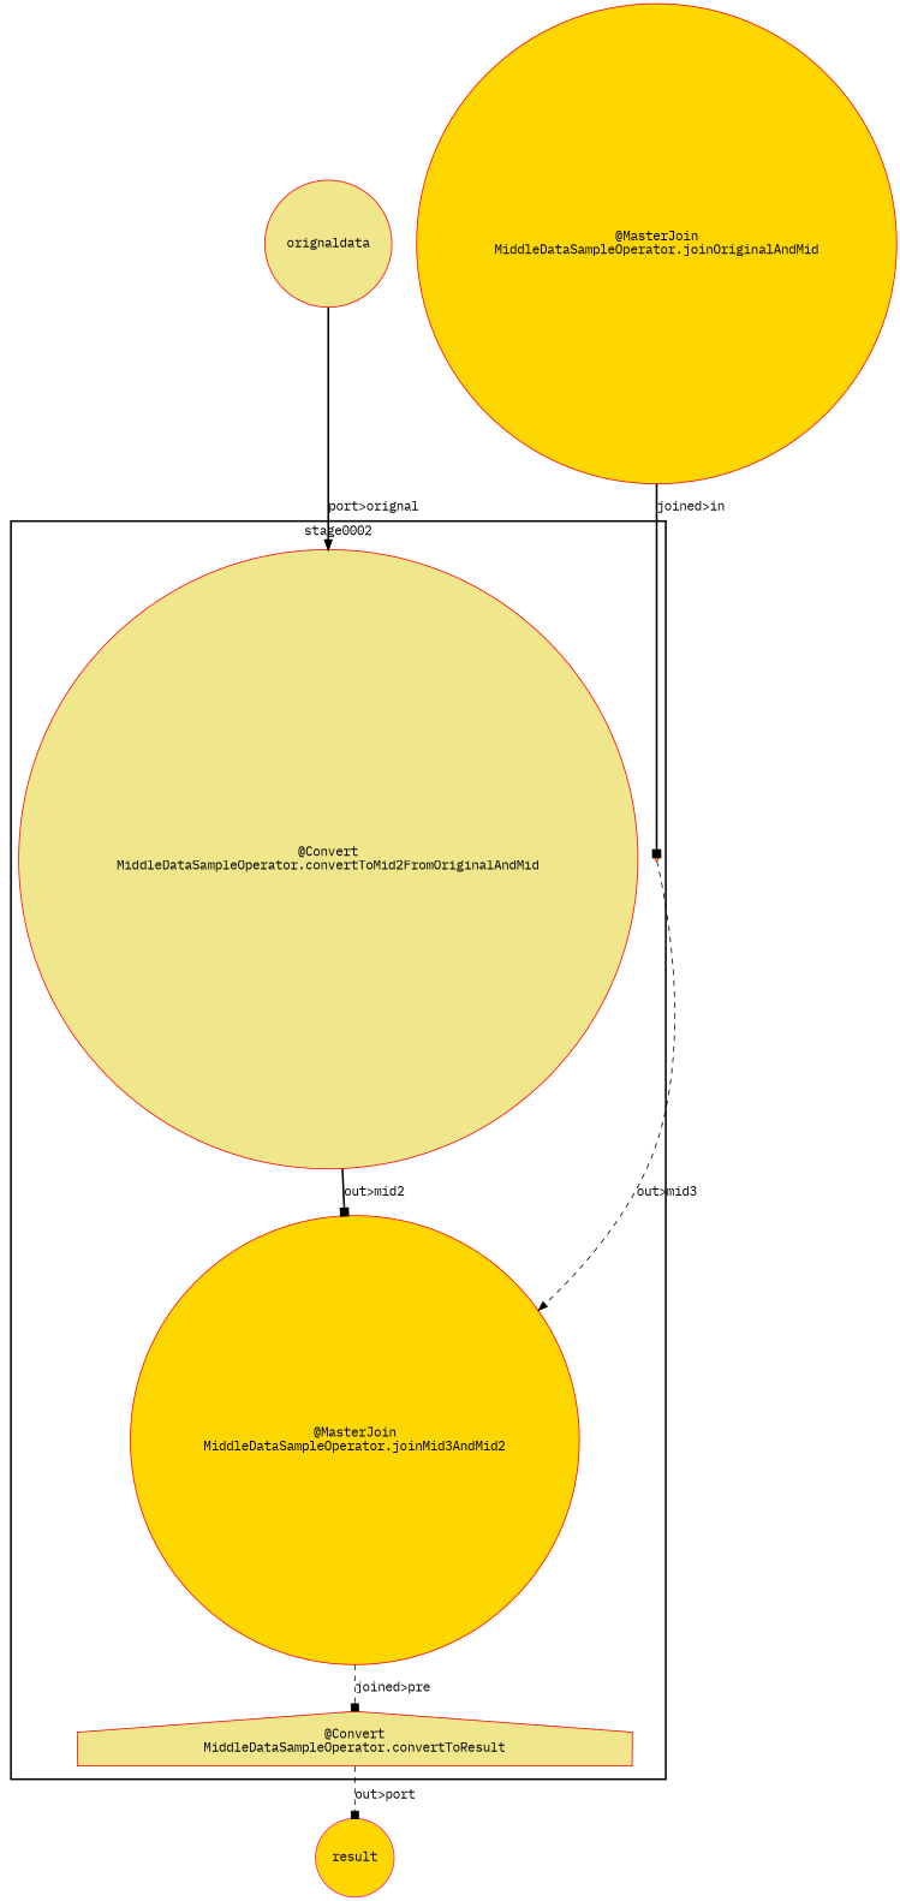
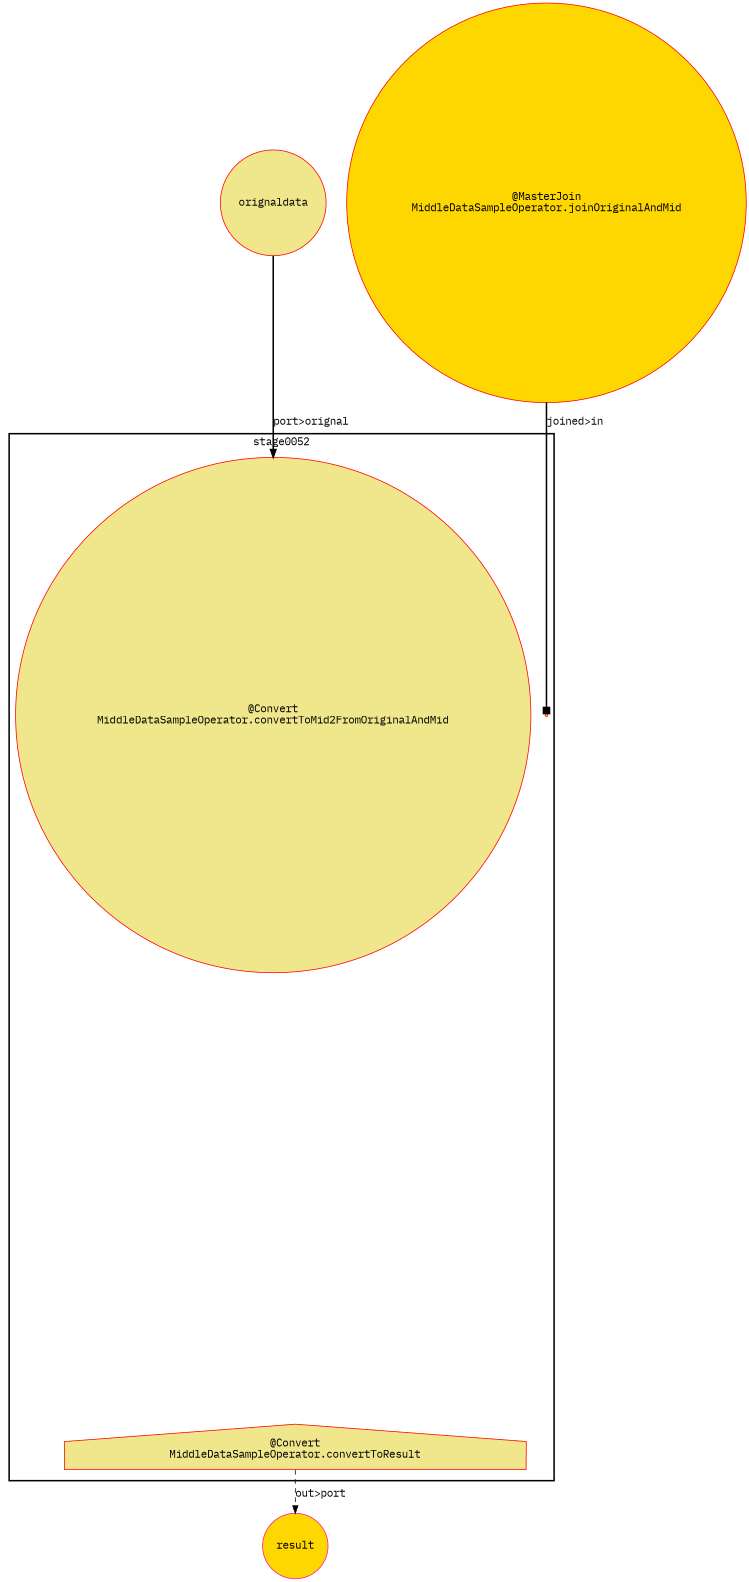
  digraph {
    fontname="IBM Plex Mono"
    node [color=red fillcolor=gold fontname="IBM Plex Mono" shape=circle style=filled]
    edge [arrowhead=normal fontname="IBM Plex Mono" style=dashed]
    n1 [fillcolor=khaki label="@Convert\nMiddleDataSampleOperator.convertToResult" shape=house]
-   n2 [label="@MasterJoin\nMiddleDataSampleOperator.joinMid3AndMid2"]
    "731914b6-85c1-4146-b26b-c26dde1b41b2" [shape=point]
    n4 [fillcolor=khaki label="@Convert\nMiddleDataSampleOperator.convertToMid2FromOriginalAndMid"]
    n5 [color=deeppink label=result]
    n6 [fillcolor=khaki label=orignaldata]
    n7 [label="@MasterJoin\nMiddleDataSampleOperator.joinOriginalAndMid"]
    subgraph cluster_1 {
-     label=stage0002
+     label=stage0052
      style=bold
      n1
-     n2
      "731914b6-85c1-4146-b26b-c26dde1b41b2"
      n4
    }
-   n1 -> n5 [arrowhead=box label="out>port"]
-   n2 -> n1 [arrowhead=box label="joined>pre"]
-   "731914b6-85c1-4146-b26b-c26dde1b41b2" -> n2 [label="out>mid3"]
-   n4 -> n2 [arrowhead=box label="out>mid2" style=bold]
+   n1 -> n5 [label="out>port"]
    n6 -> n4 [label="port>orignal" style=bold]
    n7 -> "731914b6-85c1-4146-b26b-c26dde1b41b2" [arrowhead=box label="joined>in" style=bold]
  }
